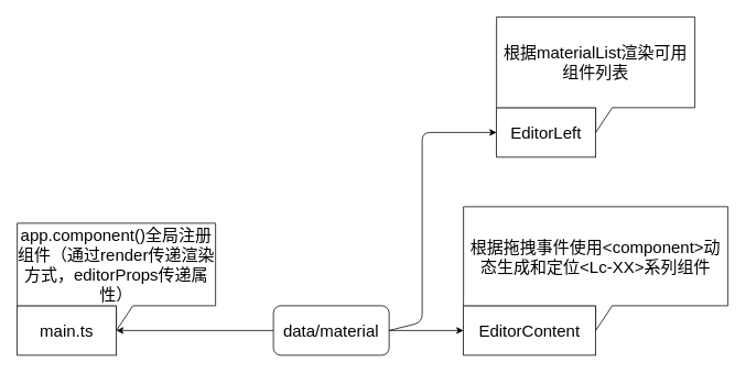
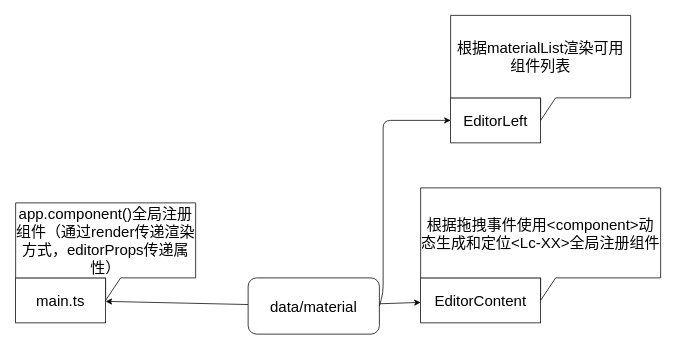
  <mxCell id="0" />
  <mxCell id="1" parent="0" />
  <mxCell id="2" value="" style="edgeStyle=none;html=1;fontSize=20;" edge="1" parent="1" source="4" target="6"><mxGeometry relative="1" as="geometry" /></mxCell>
  <mxCell id="3" value="" style="edgeStyle=none;html=1;fontSize=20;" edge="1" parent="1" source="4" target="10"><mxGeometry relative="1" as="geometry" /></mxCell>
- <mxCell id="4" value="&lt;font style=&quot;font-size: 20px&quot;&gt;data/material&lt;/font&gt;" style="rounded=1;whiteSpace=wrap;html=1;" vertex="1" parent="1"><mxGeometry x="330" y="370" width="140" height="60" as="geometry" /></mxCell>
+ <mxCell id="4" value="&lt;font style=&quot;font-size: 20px&quot;&gt;data/material&lt;/font&gt;" style="rounded=1;whiteSpace=wrap;html=1;" vertex="1" parent="1"><mxGeometry x="330" y="370" width="175" height="75" as="geometry" /></mxCell>
  <mxCell id="5" value="EditorLeft" style="rounded=0;whiteSpace=wrap;html=1;fontSize=20;" vertex="1" parent="1"><mxGeometry x="600" y="130" width="120" height="60" as="geometry" /></mxCell>
  <mxCell id="6" value="EditorContent" style="rounded=0;whiteSpace=wrap;html=1;fontSize=20;" vertex="1" parent="1"><mxGeometry x="560" y="370" width="160" height="60" as="geometry" /></mxCell>
  <mxCell id="7" value="" style="endArrow=classic;html=1;fontSize=20;entryX=0;entryY=0.5;entryDx=0;entryDy=0;exitX=1;exitY=0.5;exitDx=0;exitDy=0;" edge="1" parent="1" source="4" target="5"><mxGeometry width="50" height="50" relative="1" as="geometry"><mxPoint x="490" y="390" as="sourcePoint" /><mxPoint x="540" y="340" as="targetPoint" /><Array as="points"><mxPoint x="510" y="390" /><mxPoint x="510" y="160" /></Array></mxGeometry></mxCell>
- <mxCell id="8" value="根据拖拽事件使用&amp;lt;component&amp;gt;动态生成和定位&amp;lt;Lc-XX&amp;gt;系列组件" style="shape=callout;whiteSpace=wrap;html=1;perimeter=calloutPerimeter;fontSize=20;" vertex="1" parent="1"><mxGeometry x="560" y="250" width="320" height="150" as="geometry" /></mxCell>
+ <mxCell id="8" value="根据拖拽事件使用&amp;lt;component&amp;gt;动态生成和定位&amp;lt;Lc-XX&amp;gt;全局注册组件" style="shape=callout;whiteSpace=wrap;html=1;perimeter=calloutPerimeter;fontSize=20;" vertex="1" parent="1"><mxGeometry x="560" y="250" width="320" height="150" as="geometry" /></mxCell>
  <mxCell id="9" value="根据materialList渲染可用组件列表" style="shape=callout;whiteSpace=wrap;html=1;perimeter=calloutPerimeter;fontSize=20;" vertex="1" parent="1"><mxGeometry x="600" y="20" width="240" height="140" as="geometry" /></mxCell>
  <mxCell id="10" value="main.ts" style="rounded=0;whiteSpace=wrap;html=1;fontSize=20;" vertex="1" parent="1"><mxGeometry x="20" y="370" width="120" height="60" as="geometry" /></mxCell>
  <mxCell id="11" value="&lt;span&gt;app.component()全局注册组件（通过render传递渲染方式，editorProps传递属性）&lt;/span&gt;" style="shape=callout;whiteSpace=wrap;html=1;perimeter=calloutPerimeter;fontSize=20;" vertex="1" parent="1"><mxGeometry x="20" y="270" width="240" height="130" as="geometry" /></mxCell>
